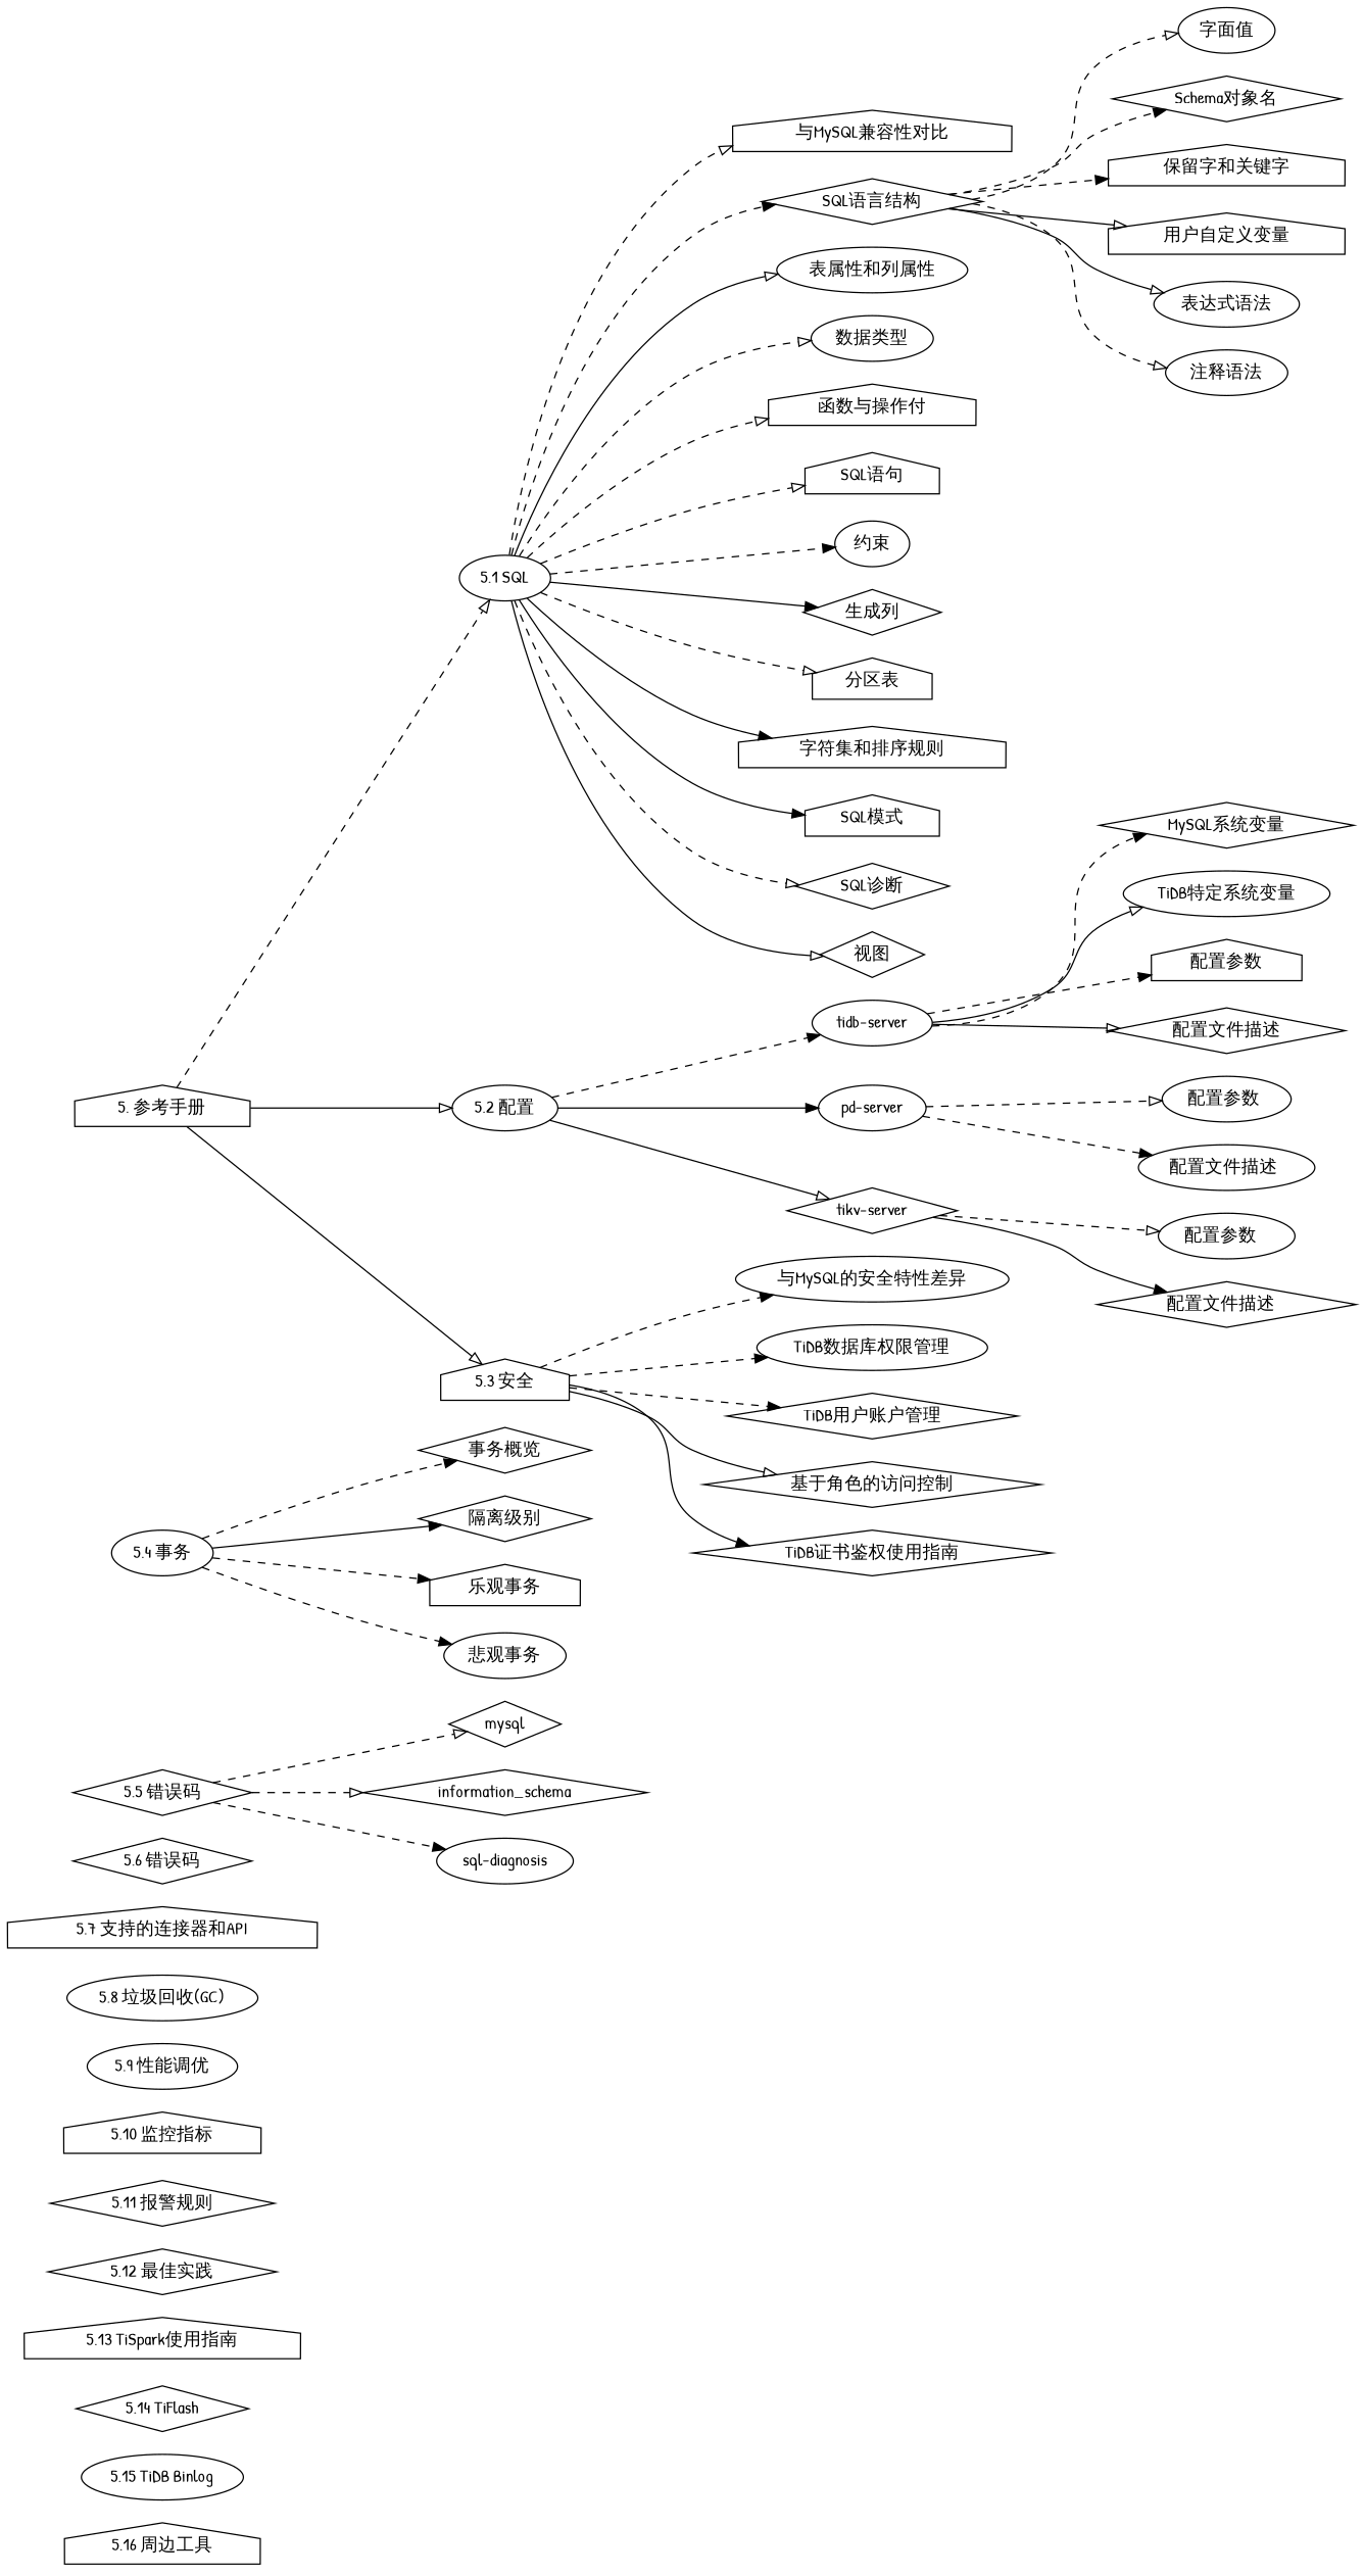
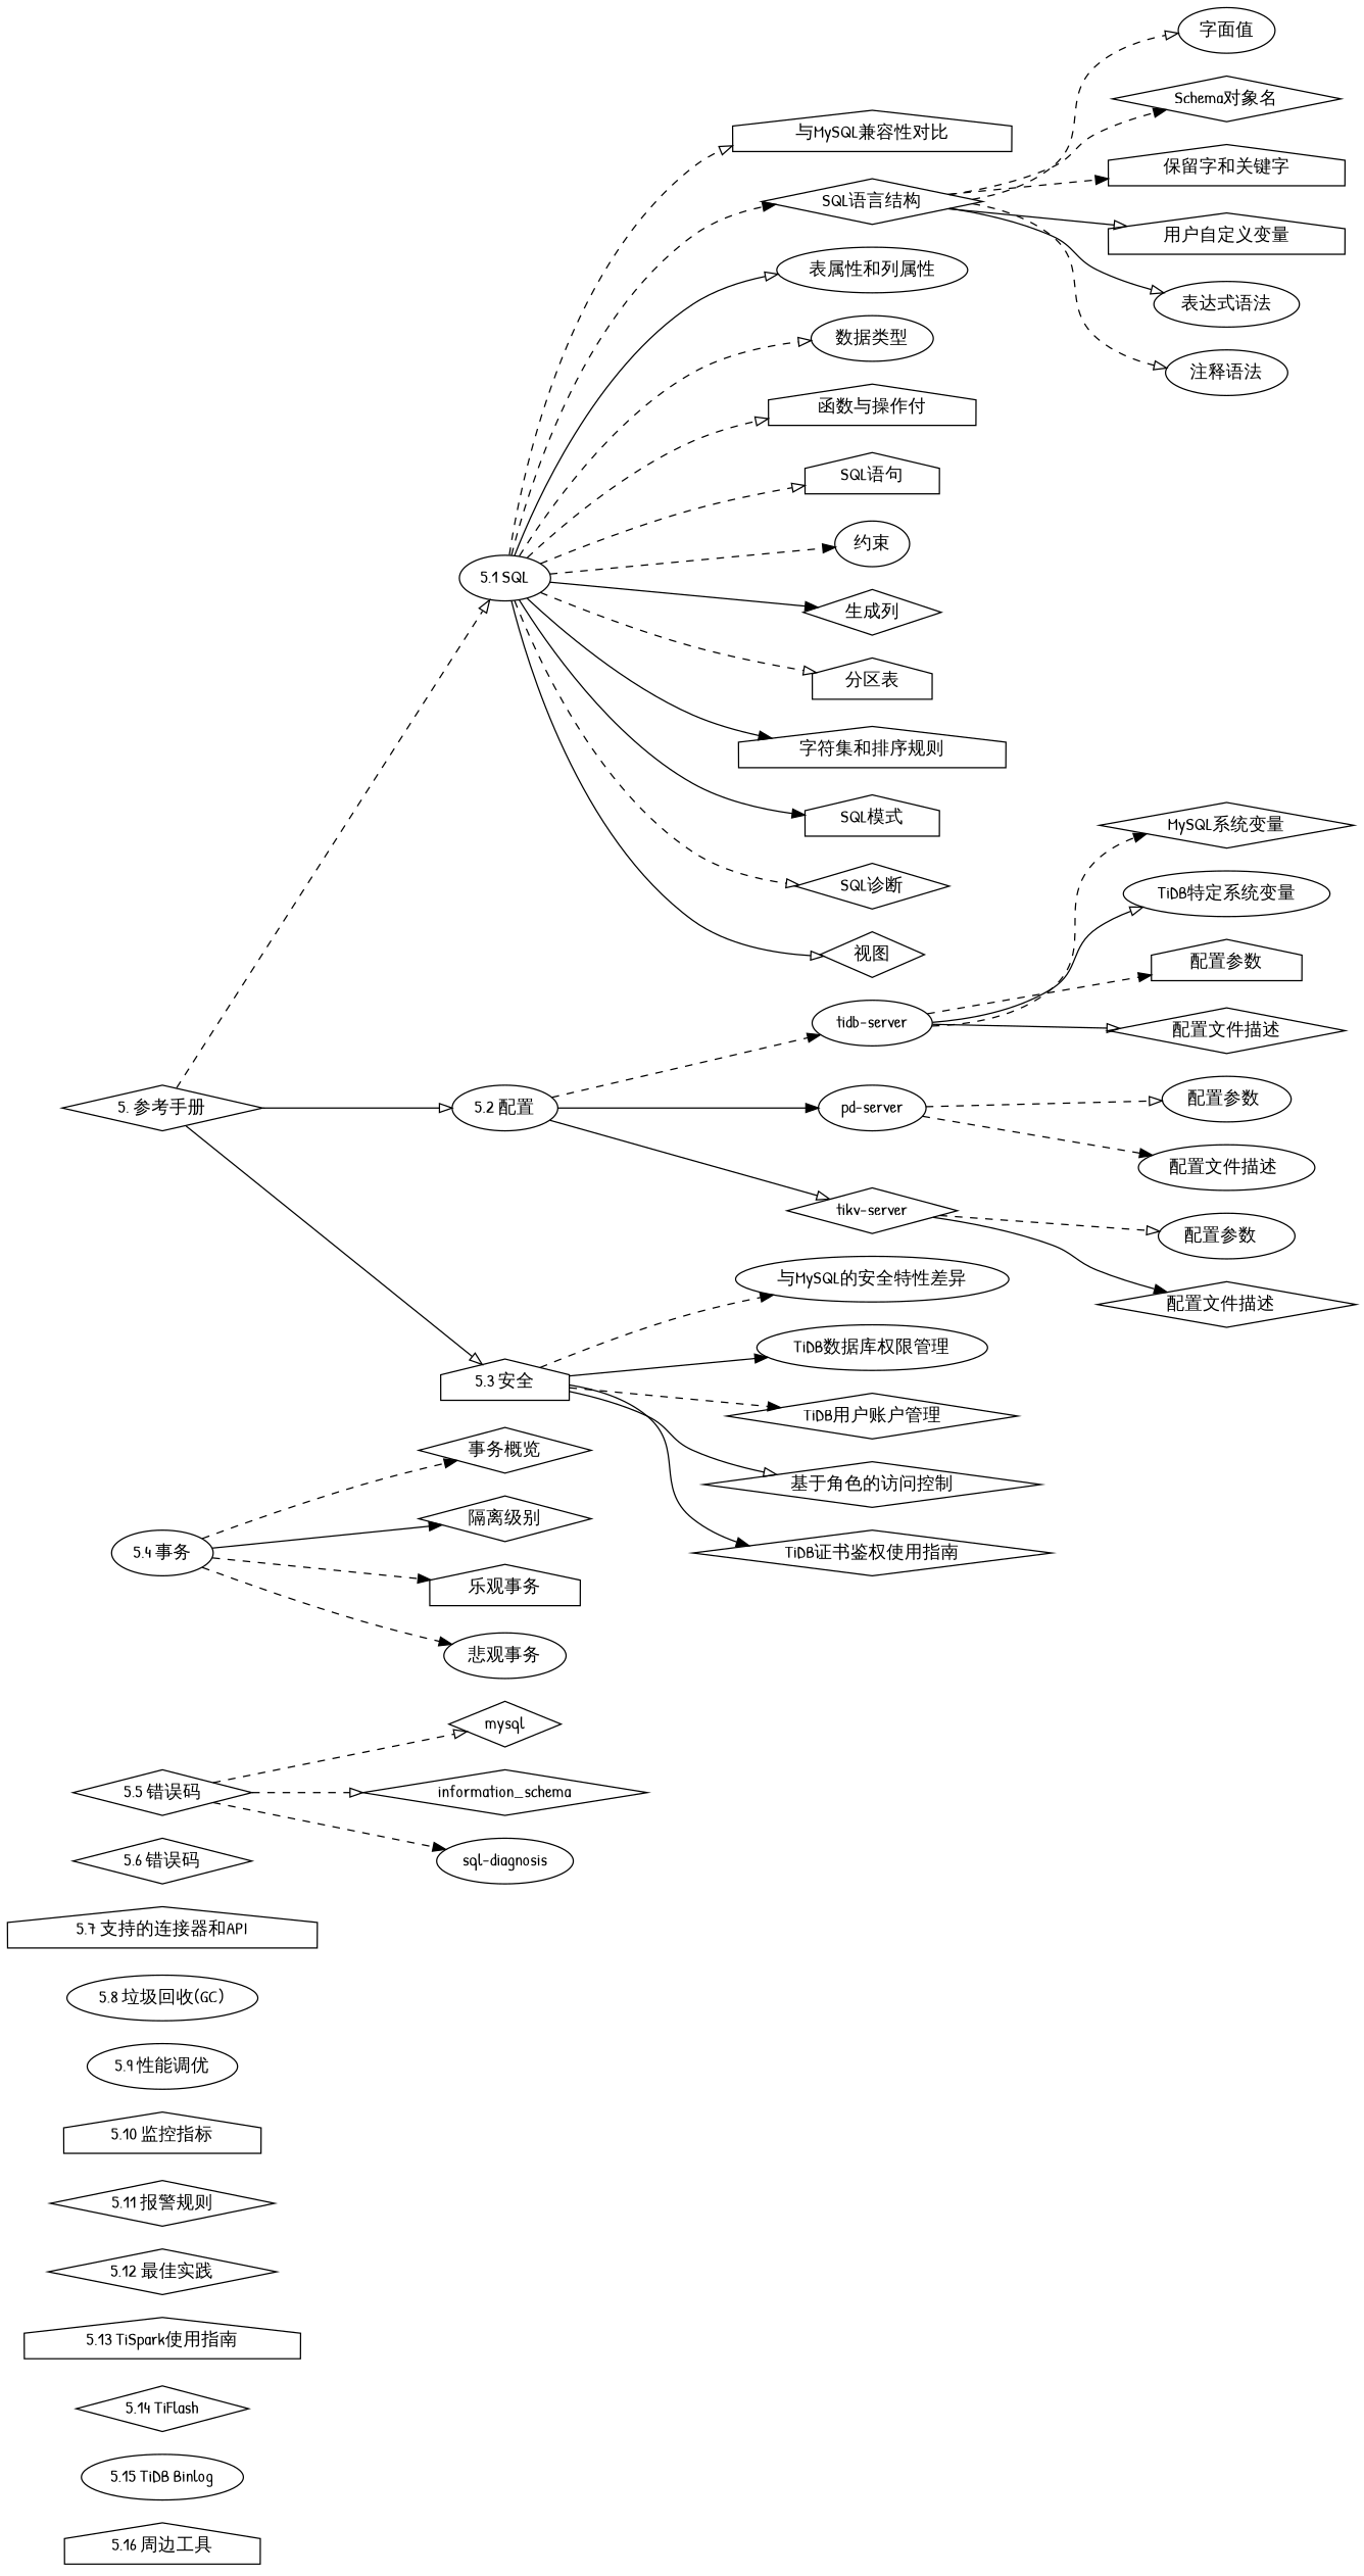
  digraph {
    fontname="Patrick Hand"
    rankdir=LR
    node [fontname="Patrick Hand" shape=ellipse]
    edge [arrowhead=onormal fontname="Patrick Hand" style=dashed]
    "5.16 周边工具" [shape=house]
    "5.15 TiDB Binlog"
    "5.14 TiFlash" [shape=diamond]
    "5.13 TiSpark使用指南" [shape=house]
    "5.12 最佳实践" [shape=diamond]
    "5.11 报警规则" [shape=diamond]
    "5.10 监控指标" [shape=house]
    "5.9 性能调优"
    "5.8 垃圾回收(GC)"
    "5.7 支持的连接器和API" [shape=house]
    "5.6 错误码" [shape=diamond]
    n12 [label="5.5 错误码" shape=diamond]
    mysql [shape=diamond]
    information_schema [shape=diamond]
    "sql-diagnosis"
    "5.4 事务"
    "事务概览" [shape=diamond]
    "隔离级别" [shape=diamond]
    "乐观事务" [shape=house]
    "悲观事务"
-   "5. 参考手册" [shape=house]
+   "5. 参考手册" [shape=diamond]
    "5.1 SQL"
    "5.2 配置"
    "5.3 安全" [shape=house]
    "与MySQL兼容性对比" [shape=house]
    "SQL语言结构" [shape=diamond]
    "表属性和列属性"
    "数据类型"
    "函数与操作付" [shape=house]
    "SQL语句" [shape=house]
    "约束"
    "生成列" [shape=diamond]
    "分区表" [shape=house]
    "字符集和排序规则" [shape=house]
    "SQL模式" [shape=house]
    "SQL诊断" [shape=diamond]
    "视图" [shape=diamond]
    "tidb-server"
    "pd-server"
    "tikv-server" [shape=diamond]
    "与MySQL的安全特性差异"
    "TiDB数据库权限管理"
    "TiDB用户账户管理" [shape=diamond]
    "基于角色的访问控制" [shape=diamond]
    "TiDB证书鉴权使用指南" [shape=diamond]
    "字面值"
    "Schema对象名" [shape=diamond]
    "保留字和关键字" [shape=house]
    "用户自定义变量" [shape=house]
    "表达式语法"
    "注释语法"
    "MySQL系统变量" [shape=diamond]
    "TiDB特定系统变量"
    "配置参数" [shape=house]
    "配置文件描述" [shape=diamond]
    "配置参数 "
    "配置文件描述 "
    "配置参数  "
    "配置文件描述  " [shape=diamond]
    n12 -> mysql
    n12 -> information_schema
    n12 -> "sql-diagnosis" [arrowhead=normal]
    "5.4 事务" -> "事务概览" [arrowhead=normal]
    "5.4 事务" -> "隔离级别" [arrowhead=normal style=solid]
    "5.4 事务" -> "乐观事务" [arrowhead=normal]
    "5.4 事务" -> "悲观事务" [arrowhead=normal]
    "5. 参考手册" -> "5.1 SQL"
    "5. 参考手册" -> "5.2 配置" [style=solid]
    "5. 参考手册" -> "5.3 安全" [style=solid]
    "5.1 SQL" -> "与MySQL兼容性对比"
    "5.1 SQL" -> "SQL语言结构" [arrowhead=normal]
    "5.1 SQL" -> "表属性和列属性" [style=solid]
    "5.1 SQL" -> "数据类型"
    "5.1 SQL" -> "函数与操作付"
    "5.1 SQL" -> "SQL语句"
    "5.1 SQL" -> "约束" [arrowhead=normal]
    "5.1 SQL" -> "生成列" [arrowhead=normal style=solid]
    "5.1 SQL" -> "分区表"
    "5.1 SQL" -> "字符集和排序规则" [arrowhead=normal style=solid]
    "5.1 SQL" -> "SQL模式" [arrowhead=normal style=solid]
    "5.1 SQL" -> "SQL诊断"
    "5.1 SQL" -> "视图" [style=solid]
    "5.2 配置" -> "tidb-server" [arrowhead=normal]
    "5.2 配置" -> "pd-server" [arrowhead=normal style=solid]
    "5.2 配置" -> "tikv-server" [style=solid]
    "5.3 安全" -> "与MySQL的安全特性差异" [arrowhead=normal]
-   "5.3 安全" -> "TiDB数据库权限管理" [arrowhead=normal]
+   "5.3 安全" -> "TiDB数据库权限管理" [arrowhead=normal style=solid]
    "5.3 安全" -> "TiDB用户账户管理" [arrowhead=normal]
    "5.3 安全" -> "基于角色的访问控制" [style=solid]
    "5.3 安全" -> "TiDB证书鉴权使用指南" [arrowhead=normal style=solid]
    "SQL语言结构" -> "字面值"
    "SQL语言结构" -> "Schema对象名" [arrowhead=normal]
    "SQL语言结构" -> "保留字和关键字" [arrowhead=normal]
    "SQL语言结构" -> "用户自定义变量" [style=solid]
    "SQL语言结构" -> "表达式语法" [style=solid]
    "SQL语言结构" -> "注释语法"
    "tidb-server" -> "MySQL系统变量" [arrowhead=normal]
    "tidb-server" -> "TiDB特定系统变量" [style=solid]
    "tidb-server" -> "配置参数" [arrowhead=normal]
    "tidb-server" -> "配置文件描述" [style=solid]
    "pd-server" -> "配置参数 "
    "pd-server" -> "配置文件描述 " [arrowhead=normal]
    "tikv-server" -> "配置参数  "
    "tikv-server" -> "配置文件描述  " [arrowhead=normal style=solid]
  }
